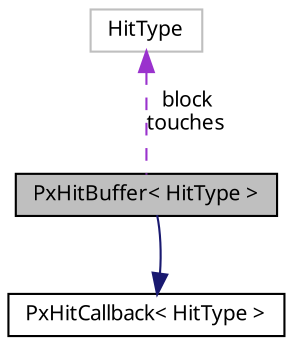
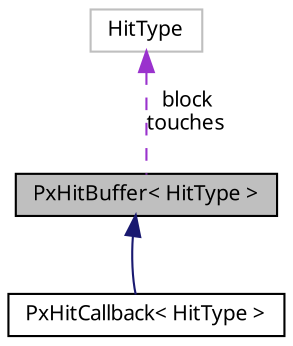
  digraph {
    fontname="Noto Sans"
    node [color=black fillcolor=white fontname="Noto Sans" fontsize=10 shape=record style=filled]
    edge [dir=back fontname="Noto Sans" fontsize=10 labelfontname=Helvetica labelfontsize=10]
    n1 [fillcolor=grey75 fontcolor=black height=0.2 label="PxHitBuffer\< HitType \>" width=0.4]
    n2 [height=0.2 label="PxHitCallback\< HitType \>" width=0.4]
    n3 [color=grey75 height=0.2 label=HitType width=0.4]
-   n2 -> n1 [color=midnightblue style=solid]
+   n1 -> n2 [color=midnightblue style=solid]
    n3 -> n1 [color=darkorchid3 label=" block\ntouches" style=dashed]
  }
